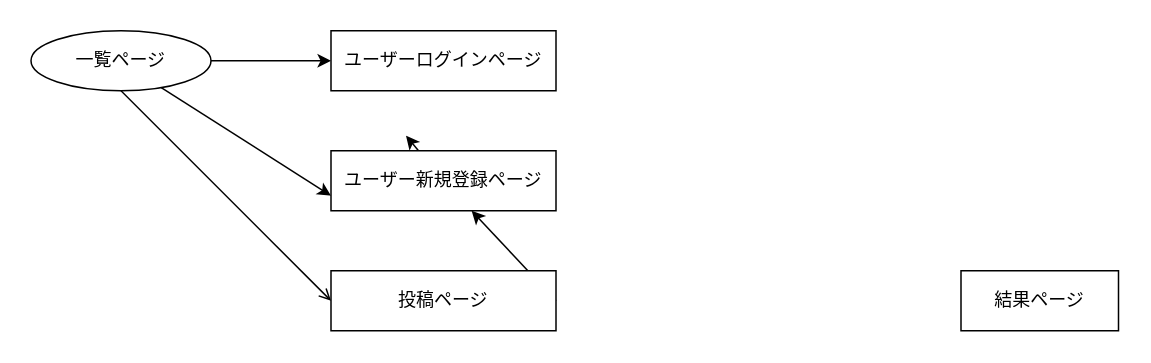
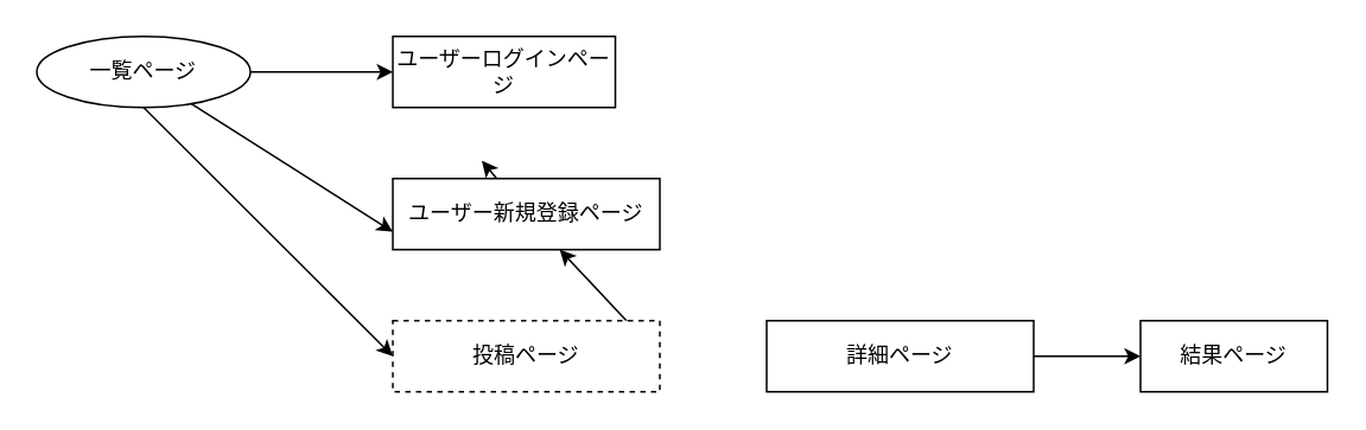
  <mxCell id="0" />
  <mxCell id="1" parent="0" />
  <mxCell id="2" style="edgeStyle=none;html=1;exitX=1;exitY=0.5;exitDx=0;exitDy=0;entryX=0;entryY=0.5;entryDx=0;entryDy=0;" edge="1" parent="1" source="5" target="6"><mxGeometry relative="1" as="geometry"><Array as="points"><mxPoint x="180" y="40" /></Array></mxGeometry></mxCell>
  <mxCell id="3" style="edgeStyle=none;html=1;exitX=0.75;exitY=1;exitDx=0;exitDy=0;entryX=0;entryY=0.75;entryDx=0;entryDy=0;" edge="1" parent="1" source="5" target="8"><mxGeometry relative="1" as="geometry" /></mxCell>
- <mxCell id="4" style="edgeStyle=none;html=1;exitX=0.5;exitY=1;exitDx=0;exitDy=0;entryX=0;entryY=0.5;entryDx=0;entryDy=0;endArrow=open;" edge="1" parent="1" source="5" target="10"><mxGeometry relative="1" as="geometry" /></mxCell>
+ <mxCell id="4" style="edgeStyle=none;html=1;exitX=0.5;exitY=1;exitDx=0;exitDy=0;entryX=0;entryY=0.5;entryDx=0;entryDy=0;" edge="1" parent="1" source="5" target="10"><mxGeometry relative="1" as="geometry" /></mxCell>
  <mxCell id="5" value="一覧ページ" style="ellipse;whiteSpace=wrap;html=1;" vertex="1" parent="1"><mxGeometry x="20" y="20" width="120" height="40" as="geometry" /></mxCell>
- <mxCell id="6" value="ユーザーログインページ" style="rounded=0;whiteSpace=wrap;html=1;" vertex="1" parent="1"><mxGeometry x="220" y="20" width="150" height="40" as="geometry" /></mxCell>
+ <mxCell id="6" value="ユーザーログインページ" style="rounded=0;whiteSpace=wrap;html=1;" vertex="1" parent="1"><mxGeometry x="220" y="20" width="125" height="40" as="geometry" /></mxCell>
  <mxCell id="7" style="edgeStyle=none;html=1;" edge="1" parent="1" source="8"><mxGeometry relative="1" as="geometry"><mxPoint x="270" y="90" as="targetPoint" /></mxGeometry></mxCell>
  <mxCell id="8" value="ユーザー新規登録ページ" style="rounded=0;whiteSpace=wrap;html=1;" vertex="1" parent="1"><mxGeometry x="220" y="100" width="150" height="40" as="geometry" /></mxCell>
  <mxCell id="9" style="edgeStyle=none;html=1;exitX=1;exitY=0.5;exitDx=0;exitDy=0;" edge="1" parent="1" source="10" target="8"><mxGeometry relative="1" as="geometry" /></mxCell>
- <mxCell id="10" value="投稿ページ" style="rounded=0;whiteSpace=wrap;html=1;" vertex="1" parent="1"><mxGeometry x="220" y="180" width="150" height="40" as="geometry" /></mxCell>
+ <mxCell id="10" value="投稿ページ" style="rounded=0;whiteSpace=wrap;html=1;dashed=1;" vertex="1" parent="1"><mxGeometry x="220" y="180" width="150" height="40" as="geometry" /></mxCell>
+ <mxCell id="11" style="edgeStyle=none;html=1;exitX=1;exitY=0.5;exitDx=0;exitDy=0;entryX=0;entryY=0.5;entryDx=0;entryDy=0;" edge="1" parent="1" source="12" target="13"><mxGeometry relative="1" as="geometry" /></mxCell>
+ <mxCell id="12" value="詳細ページ" style="rounded=0;whiteSpace=wrap;html=1;" vertex="1" parent="1"><mxGeometry x="430" y="180" width="150" height="40" as="geometry" /></mxCell>
  <mxCell id="13" value="結果ページ&lt;br&gt;" style="rounded=0;whiteSpace=wrap;html=1;" vertex="1" parent="1"><mxGeometry x="640" y="180" width="105" height="40" as="geometry" /></mxCell>
